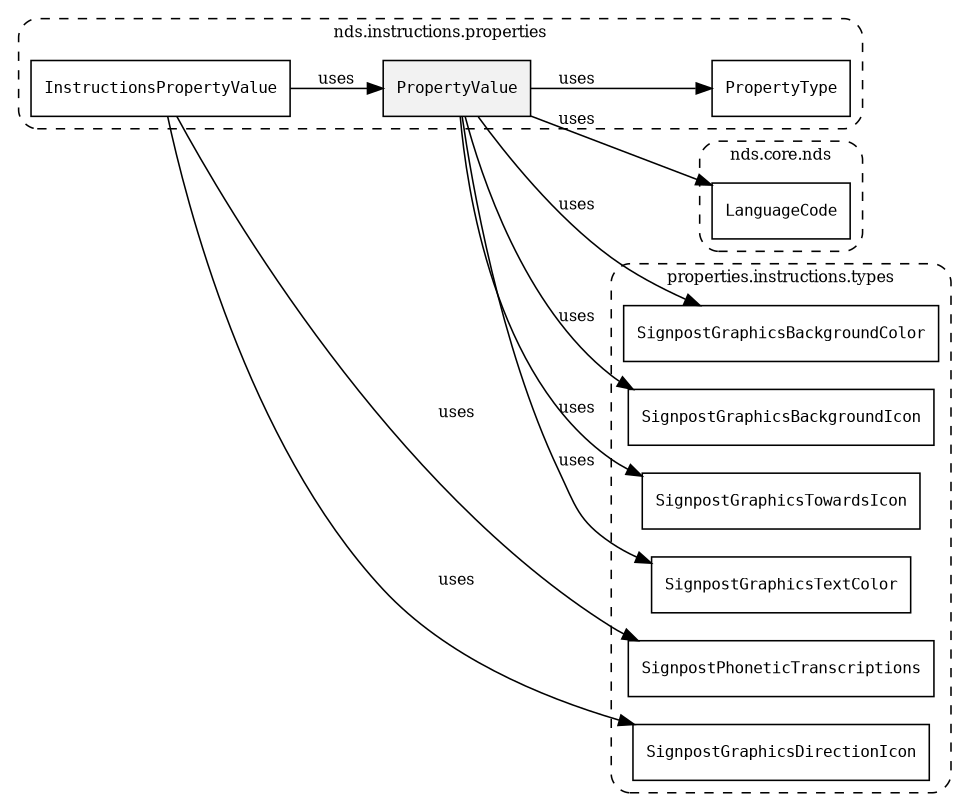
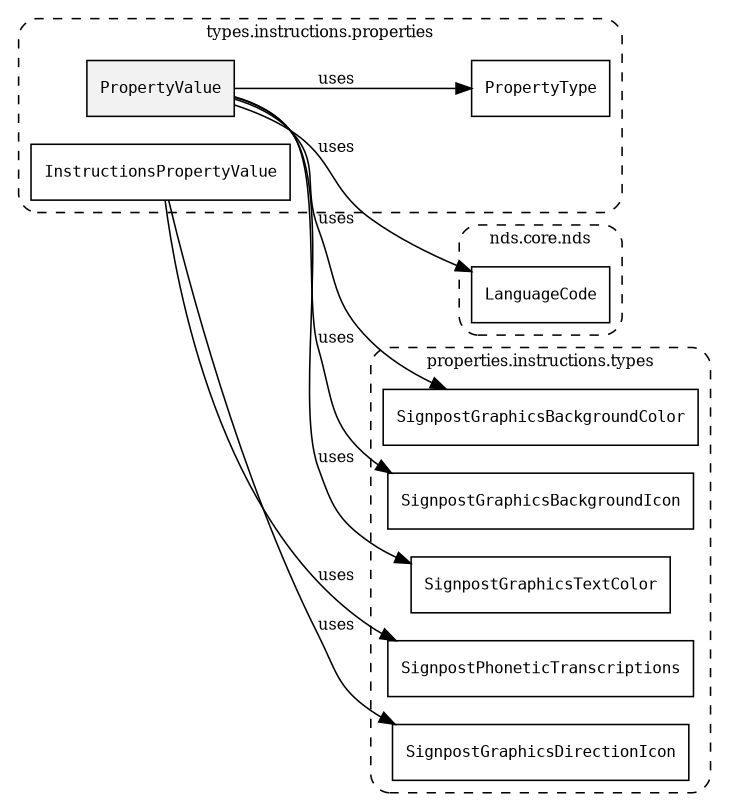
  digraph {
    fontsize=10
    rankdir=LR
    node [fontsize=10 shape=box]
    edge [fontsize=10]
    n1 [fillcolor="#0000000D" label=<<font face="monospace"><table align="center" border="0" cellspacing="0" cellpadding="0"><tr><td href="../../../content/packages/nds.instructions.properties.html#Choice-PropertyValue" title="Choice defined in nds.instructions.properties">PropertyValue</td></tr></table></font>> style=filled]
    n2 [label=<<font face="monospace"><table align="center" border="0" cellspacing="0" cellpadding="0"><tr><td href="../../../content/packages/nds.instructions.properties.html#Enum-PropertyType" title="Enum defined in nds.instructions.properties">PropertyType</td></tr></table></font>>]
    n3 [label=<<font face="monospace"><table align="center" border="0" cellspacing="0" cellpadding="0"><tr><td href="../../../content/packages/nds.instructions.properties.html#Structure-InstructionsPropertyValue" title="Structure defined in nds.instructions.properties">InstructionsPropertyValue</td></tr></table></font>>]
    n4 [label=<<font face="monospace"><table align="center" border="0" cellspacing="0" cellpadding="0"><tr><td href="../../../content/packages/nds.core.types.html#Subtype-LanguageCode" title="Subtype defined in nds.core.types">LanguageCode</td></tr></table></font>>]
    n5 [label=<<font face="monospace"><table align="center" border="0" cellspacing="0" cellpadding="0"><tr><td href="../../../content/packages/nds.instructions.types.html#Structure-SignpostPhoneticTranscriptions" title="Structure defined in nds.instructions.types">SignpostPhoneticTranscriptions</td></tr></table></font>>]
    n6 [label=<<font face="monospace"><table align="center" border="0" cellspacing="0" cellpadding="0"><tr><td href="../../../content/packages/nds.instructions.types.html#Subtype-SignpostGraphicsBackgroundColor" title="Subtype defined in nds.instructions.types">SignpostGraphicsBackgroundColor</td></tr></table></font>>]
    n7 [label=<<font face="monospace"><table align="center" border="0" cellspacing="0" cellpadding="0"><tr><td href="../../../content/packages/nds.instructions.types.html#Subtype-SignpostGraphicsBackgroundIcon" title="Subtype defined in nds.instructions.types">SignpostGraphicsBackgroundIcon</td></tr></table></font>>]
-   n8 [label=<<font face="monospace"><table align="center" border="0" cellspacing="0" cellpadding="0"><tr><td href="../../../content/packages/nds.instructions.types.html#Subtype-SignpostGraphicsTowardsIcon" title="Subtype defined in nds.instructions.types">SignpostGraphicsTowardsIcon</td></tr></table></font>>]
    n9 [label=<<font face="monospace"><table align="center" border="0" cellspacing="0" cellpadding="0"><tr><td href="../../../content/packages/nds.instructions.types.html#Subtype-SignpostGraphicsDirectionIcon" title="Subtype defined in nds.instructions.types">SignpostGraphicsDirectionIcon</td></tr></table></font>>]
    n10 [label=<<font face="monospace"><table align="center" border="0" cellspacing="0" cellpadding="0"><tr><td href="../../../content/packages/nds.instructions.types.html#Subtype-SignpostGraphicsTextColor" title="Subtype defined in nds.instructions.types">SignpostGraphicsTextColor</td></tr></table></font>>]
    subgraph cluster_1 {
-     label="nds.instructions.properties"
+     label="types.instructions.properties"
      style="dashed, rounded"
      n1
      n2
      n3
    }
    subgraph cluster_2 {
      label="nds.core.nds"
      style="dashed, rounded"
      n4
    }
    subgraph cluster_3 {
      label="properties.instructions.types"
      style="dashed, rounded"
      n5
      n6
      n7
-     n8
      n9
      n10
    }
    n1 -> n2 [label=uses]
    n1 -> n4 [label=uses]
    n1 -> n6 [label=uses]
    n1 -> n7 [label=uses]
-   n1 -> n8 [label=uses]
    n1 -> n10 [label=uses]
-   n3 -> n1 [label=uses]
    n3 -> n5 [label=uses]
    n3 -> n9 [label=uses]
  }
